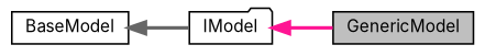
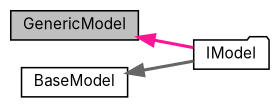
  digraph {
    fontname=Inter
    rankdir=LR
    node [color=black fillcolor=white fontname=Inter fontsize=10 shape=box style=filled]
    edge [dir=back fontname=Inter fontsize=10 labelfontname=Helvetica labelfontsize=10 style=bold]
    n1 [fillcolor=grey75 fontcolor=black height=0.2 label=GenericModel width=0.4]
    n2 [height=0.2 label=BaseModel width=0.4]
    n3 [height=0.2 label=IModel shape=folder width=0.4]
    n2 -> n3 [color=gray40]
-   n3 -> n1 [color=deeppink]
+   n1 -> n3 [color=deeppink]
  }
